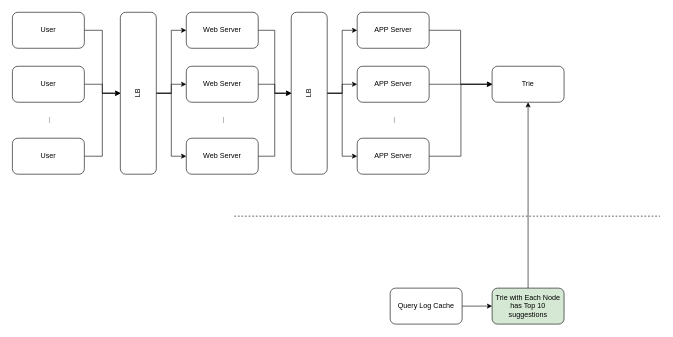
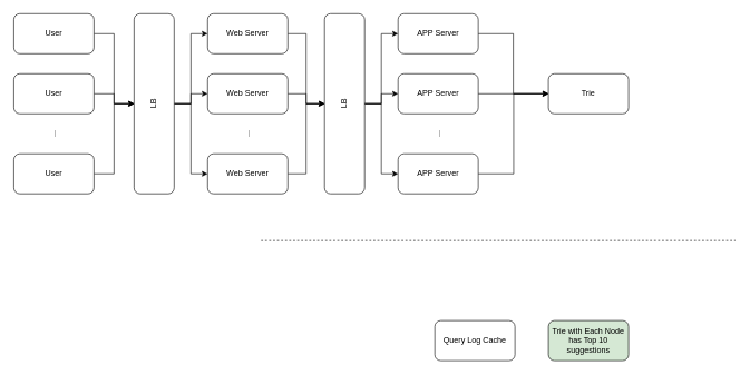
  <mxCell id="0" />
  <mxCell id="1" parent="0" />
  <mxCell id="2" value="" style="edgeStyle=orthogonalEdgeStyle;rounded=0;orthogonalLoop=1;jettySize=auto;html=1;" parent="1" source="3" target="12" edge="1"><mxGeometry relative="1" as="geometry" /></mxCell>
  <mxCell id="3" value="User" style="rounded=1;whiteSpace=wrap;html=1;" parent="1" vertex="1"><mxGeometry x="20" y="20" width="120" height="60" as="geometry" /></mxCell>
  <mxCell id="4" style="edgeStyle=orthogonalEdgeStyle;rounded=0;orthogonalLoop=1;jettySize=auto;html=1;entryX=0.5;entryY=0;entryDx=0;entryDy=0;" parent="1" source="5" target="12" edge="1"><mxGeometry relative="1" as="geometry" /></mxCell>
  <mxCell id="5" value="User" style="rounded=1;whiteSpace=wrap;html=1;" parent="1" vertex="1"><mxGeometry x="20" y="110" width="120" height="60" as="geometry" /></mxCell>
  <mxCell id="6" style="edgeStyle=orthogonalEdgeStyle;rounded=0;orthogonalLoop=1;jettySize=auto;html=1;entryX=0.5;entryY=0;entryDx=0;entryDy=0;" parent="1" source="7" target="12" edge="1"><mxGeometry relative="1" as="geometry" /></mxCell>
  <mxCell id="7" value="User" style="rounded=1;whiteSpace=wrap;html=1;" parent="1" vertex="1"><mxGeometry x="20" y="230" width="120" height="60" as="geometry" /></mxCell>
  <mxCell id="8" value="..." style="text;html=1;strokeColor=none;fillColor=none;align=center;verticalAlign=middle;whiteSpace=wrap;rounded=0;rotation=-90;" parent="1" vertex="1"><mxGeometry x="60" y="190" width="40" height="20" as="geometry" /></mxCell>
  <mxCell id="9" style="edgeStyle=orthogonalEdgeStyle;rounded=0;orthogonalLoop=1;jettySize=auto;html=1;entryX=0;entryY=0.5;entryDx=0;entryDy=0;" parent="1" source="12" target="14" edge="1"><mxGeometry relative="1" as="geometry" /></mxCell>
  <mxCell id="10" style="edgeStyle=orthogonalEdgeStyle;rounded=0;orthogonalLoop=1;jettySize=auto;html=1;entryX=0;entryY=0.5;entryDx=0;entryDy=0;" parent="1" source="12" target="16" edge="1"><mxGeometry relative="1" as="geometry" /></mxCell>
  <mxCell id="11" style="edgeStyle=orthogonalEdgeStyle;rounded=0;orthogonalLoop=1;jettySize=auto;html=1;entryX=0;entryY=0.5;entryDx=0;entryDy=0;" parent="1" source="12" target="18" edge="1"><mxGeometry relative="1" as="geometry" /></mxCell>
  <mxCell id="12" value="LB" style="rounded=1;whiteSpace=wrap;html=1;rotation=-90;" parent="1" vertex="1"><mxGeometry x="95" y="125" width="270" height="60" as="geometry" /></mxCell>
  <mxCell id="13" value="" style="edgeStyle=orthogonalEdgeStyle;rounded=0;orthogonalLoop=1;jettySize=auto;html=1;" parent="1" source="14" target="23" edge="1"><mxGeometry relative="1" as="geometry" /></mxCell>
  <mxCell id="14" value="Web Server" style="rounded=1;whiteSpace=wrap;html=1;" parent="1" vertex="1"><mxGeometry x="310" y="20" width="120" height="60" as="geometry" /></mxCell>
  <mxCell id="15" style="edgeStyle=orthogonalEdgeStyle;rounded=0;orthogonalLoop=1;jettySize=auto;html=1;" parent="1" source="16" target="23" edge="1"><mxGeometry relative="1" as="geometry" /></mxCell>
  <mxCell id="16" value="Web Server" style="rounded=1;whiteSpace=wrap;html=1;" parent="1" vertex="1"><mxGeometry x="310" y="110" width="120" height="60" as="geometry" /></mxCell>
  <mxCell id="17" style="edgeStyle=orthogonalEdgeStyle;rounded=0;orthogonalLoop=1;jettySize=auto;html=1;entryX=0.5;entryY=0;entryDx=0;entryDy=0;" parent="1" source="18" target="23" edge="1"><mxGeometry relative="1" as="geometry" /></mxCell>
  <mxCell id="18" value="Web Server" style="rounded=1;whiteSpace=wrap;html=1;" parent="1" vertex="1"><mxGeometry x="310" y="230" width="120" height="60" as="geometry" /></mxCell>
  <mxCell id="19" value="..." style="text;html=1;strokeColor=none;fillColor=none;align=center;verticalAlign=middle;whiteSpace=wrap;rounded=0;rotation=-90;" parent="1" vertex="1"><mxGeometry x="350" y="190" width="40" height="20" as="geometry" /></mxCell>
  <mxCell id="20" style="edgeStyle=orthogonalEdgeStyle;rounded=0;orthogonalLoop=1;jettySize=auto;html=1;entryX=0;entryY=0.5;entryDx=0;entryDy=0;" parent="1" source="23" target="25" edge="1"><mxGeometry relative="1" as="geometry" /></mxCell>
  <mxCell id="21" style="edgeStyle=orthogonalEdgeStyle;rounded=0;orthogonalLoop=1;jettySize=auto;html=1;entryX=0;entryY=0.5;entryDx=0;entryDy=0;" parent="1" source="23" target="27" edge="1"><mxGeometry relative="1" as="geometry" /></mxCell>
  <mxCell id="22" style="edgeStyle=orthogonalEdgeStyle;rounded=0;orthogonalLoop=1;jettySize=auto;html=1;entryX=0;entryY=0.5;entryDx=0;entryDy=0;" parent="1" source="23" target="29" edge="1"><mxGeometry relative="1" as="geometry" /></mxCell>
  <mxCell id="23" value="LB" style="rounded=1;whiteSpace=wrap;html=1;rotation=-90;" parent="1" vertex="1"><mxGeometry x="380" y="125" width="270" height="60" as="geometry" /></mxCell>
  <mxCell id="24" style="edgeStyle=orthogonalEdgeStyle;rounded=0;orthogonalLoop=1;jettySize=auto;html=1;entryX=0;entryY=0.5;entryDx=0;entryDy=0;" edge="1" parent="1" source="25" target="36"><mxGeometry relative="1" as="geometry" /></mxCell>
  <mxCell id="25" value="APP Server" style="rounded=1;whiteSpace=wrap;html=1;" parent="1" vertex="1"><mxGeometry x="595" y="20" width="120" height="60" as="geometry" /></mxCell>
  <mxCell id="26" style="edgeStyle=orthogonalEdgeStyle;rounded=0;orthogonalLoop=1;jettySize=auto;html=1;" edge="1" parent="1" source="27" target="36"><mxGeometry relative="1" as="geometry" /></mxCell>
  <mxCell id="27" value="APP Server" style="rounded=1;whiteSpace=wrap;html=1;" parent="1" vertex="1"><mxGeometry x="595" y="110" width="120" height="60" as="geometry" /></mxCell>
  <mxCell id="28" style="edgeStyle=orthogonalEdgeStyle;rounded=0;orthogonalLoop=1;jettySize=auto;html=1;" edge="1" parent="1" source="29" target="36"><mxGeometry relative="1" as="geometry"><Array as="points"><mxPoint x="768" y="260" /><mxPoint x="768" y="140" /></Array></mxGeometry></mxCell>
  <mxCell id="29" value="APP Server" style="rounded=1;whiteSpace=wrap;html=1;" parent="1" vertex="1"><mxGeometry x="595" y="230" width="120" height="60" as="geometry" /></mxCell>
  <mxCell id="30" value="..." style="text;html=1;strokeColor=none;fillColor=none;align=center;verticalAlign=middle;whiteSpace=wrap;rounded=0;rotation=-90;" parent="1" vertex="1"><mxGeometry x="635" y="190" width="40" height="20" as="geometry" /></mxCell>
- <mxCell id="31" value="" style="edgeStyle=orthogonalEdgeStyle;rounded=0;orthogonalLoop=1;jettySize=auto;html=1;" edge="1" parent="1" source="32" target="35"><mxGeometry relative="1" as="geometry" /></mxCell>
  <mxCell id="32" value="Query Log Cache" style="rounded=1;whiteSpace=wrap;html=1;" vertex="1" parent="1"><mxGeometry x="650" y="480" width="120" height="60" as="geometry" /></mxCell>
  <mxCell id="33" value="" style="endArrow=none;dashed=1;html=1;" edge="1" parent="1"><mxGeometry width="50" height="50" relative="1" as="geometry"><mxPoint x="390" y="360" as="sourcePoint" /><mxPoint x="1100" y="360" as="targetPoint" /></mxGeometry></mxCell>
- <mxCell id="34" value="" style="edgeStyle=orthogonalEdgeStyle;rounded=0;orthogonalLoop=1;jettySize=auto;html=1;" edge="1" parent="1" source="35" target="36"><mxGeometry relative="1" as="geometry" /></mxCell>
  <mxCell id="35" value="Trie with Each Node has Top 10 suggestions" style="whiteSpace=wrap;html=1;rounded=1;fillColor=#d5e8d4;" vertex="1" parent="1"><mxGeometry x="820" y="480" width="120" height="60" as="geometry" /></mxCell>
  <mxCell id="36" value="Trie" style="whiteSpace=wrap;html=1;rounded=1;" vertex="1" parent="1"><mxGeometry x="820" y="110" width="120" height="60" as="geometry" /></mxCell>
